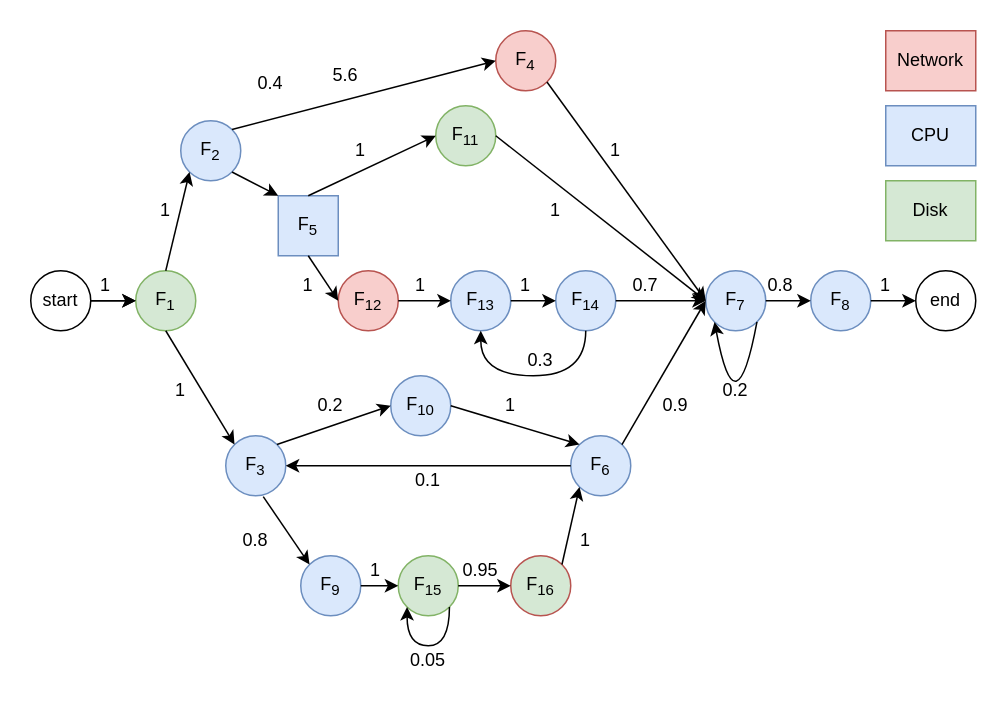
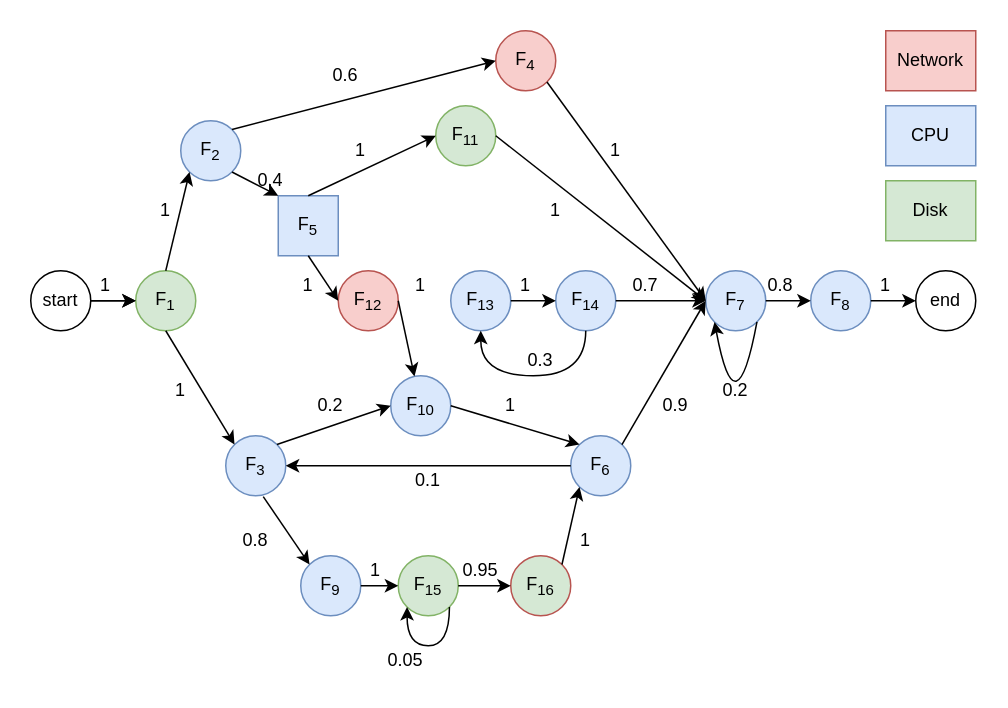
  <mxCell id="0" />
  <mxCell id="1" parent="0" />
  <mxCell id="2" value="F&lt;sub&gt;1&lt;/sub&gt;" style="ellipse;whiteSpace=wrap;html=1;aspect=fixed;fillColor=#d5e8d4;strokeColor=#82b366;" vertex="1" parent="1"><mxGeometry x="90" y="180" width="40" height="40" as="geometry" /></mxCell>
  <mxCell id="3" value="" style="edgeStyle=orthogonalEdgeStyle;rounded=0;orthogonalLoop=1;jettySize=auto;html=1;" edge="1" parent="1" source="5" target="2"><mxGeometry relative="1" as="geometry" /></mxCell>
  <mxCell id="4" value="" style="rounded=0;orthogonalLoop=1;jettySize=auto;html=1;" edge="1" parent="1" source="5" target="2"><mxGeometry relative="1" as="geometry" /></mxCell>
  <mxCell id="5" value="start" style="ellipse;whiteSpace=wrap;html=1;aspect=fixed;" vertex="1" parent="1"><mxGeometry x="20" y="180" width="40" height="40" as="geometry" /></mxCell>
  <mxCell id="6" value="F&lt;sub&gt;2&lt;/sub&gt;" style="ellipse;whiteSpace=wrap;html=1;aspect=fixed;fillColor=#dae8fc;strokeColor=#6c8ebf;" vertex="1" parent="1"><mxGeometry x="120" y="80" width="40" height="40" as="geometry" /></mxCell>
  <mxCell id="7" value="F&lt;sub&gt;4&lt;/sub&gt;" style="ellipse;whiteSpace=wrap;html=1;aspect=fixed;fillColor=#f8cecc;strokeColor=#b85450;" vertex="1" parent="1"><mxGeometry x="330" y="20" width="40" height="40" as="geometry" /></mxCell>
  <mxCell id="8" value="F&lt;sub&gt;11&lt;/sub&gt;" style="ellipse;whiteSpace=wrap;html=1;aspect=fixed;fillColor=#d5e8d4;strokeColor=#82b366;" vertex="1" parent="1"><mxGeometry x="290" y="70" width="40" height="40" as="geometry" /></mxCell>
  <mxCell id="9" value="F&lt;sub&gt;5&lt;/sub&gt;" style="whiteSpace=wrap;html=1;aspect=fixed;fillColor=#dae8fc;strokeColor=#6c8ebf;rounded=0;" vertex="1" parent="1"><mxGeometry x="185" y="130" width="40" height="40" as="geometry" /></mxCell>
  <mxCell id="10" value="F&lt;sub&gt;12&lt;/sub&gt;" style="ellipse;whiteSpace=wrap;html=1;aspect=fixed;fillColor=#f8cecc;strokeColor=#b85450;" vertex="1" parent="1"><mxGeometry x="225" y="180" width="40" height="40" as="geometry" /></mxCell>
  <mxCell id="11" value="F&lt;sub&gt;13&lt;/sub&gt;" style="ellipse;whiteSpace=wrap;html=1;aspect=fixed;fillColor=#dae8fc;strokeColor=#6c8ebf;" vertex="1" parent="1"><mxGeometry x="300" y="180" width="40" height="40" as="geometry" /></mxCell>
  <mxCell id="12" value="F&lt;sub&gt;14&lt;/sub&gt;" style="ellipse;whiteSpace=wrap;html=1;aspect=fixed;fillColor=#dae8fc;strokeColor=#6c8ebf;" vertex="1" parent="1"><mxGeometry x="370" y="180" width="40" height="40" as="geometry" /></mxCell>
  <mxCell id="13" value="F&lt;sub&gt;7&lt;/sub&gt;" style="ellipse;whiteSpace=wrap;html=1;aspect=fixed;fillColor=#dae8fc;strokeColor=#6c8ebf;" vertex="1" parent="1"><mxGeometry x="470" y="180" width="40" height="40" as="geometry" /></mxCell>
  <mxCell id="14" value="F&lt;sub&gt;8&lt;/sub&gt;" style="ellipse;whiteSpace=wrap;html=1;aspect=fixed;fillColor=#dae8fc;strokeColor=#6c8ebf;" vertex="1" parent="1"><mxGeometry x="540" y="180" width="40" height="40" as="geometry" /></mxCell>
  <mxCell id="15" value="end" style="ellipse;whiteSpace=wrap;html=1;aspect=fixed;" vertex="1" parent="1"><mxGeometry x="610" y="180" width="40" height="40" as="geometry" /></mxCell>
  <mxCell id="16" value="F&lt;sub&gt;3&lt;/sub&gt;" style="ellipse;whiteSpace=wrap;html=1;aspect=fixed;fillColor=#dae8fc;strokeColor=#6c8ebf;" vertex="1" parent="1"><mxGeometry x="150" y="290" width="40" height="40" as="geometry" /></mxCell>
  <mxCell id="17" value="F&lt;sub&gt;10&lt;/sub&gt;" style="ellipse;whiteSpace=wrap;html=1;aspect=fixed;fillColor=#dae8fc;strokeColor=#6c8ebf;" vertex="1" parent="1"><mxGeometry x="260" y="250" width="40" height="40" as="geometry" /></mxCell>
  <mxCell id="18" value="F&lt;sub&gt;9&lt;/sub&gt;" style="ellipse;whiteSpace=wrap;html=1;aspect=fixed;fillColor=#dae8fc;strokeColor=#6c8ebf;" vertex="1" parent="1"><mxGeometry x="200" y="370" width="40" height="40" as="geometry" /></mxCell>
  <mxCell id="19" value="F&lt;sub&gt;6&lt;/sub&gt;" style="ellipse;whiteSpace=wrap;html=1;aspect=fixed;fillColor=#dae8fc;strokeColor=#6c8ebf;" vertex="1" parent="1"><mxGeometry x="380" y="290" width="40" height="40" as="geometry" /></mxCell>
  <mxCell id="20" value="F&lt;sub&gt;15&lt;/sub&gt;" style="ellipse;whiteSpace=wrap;html=1;aspect=fixed;fillColor=#d5e8d4;strokeColor=#82b366;" vertex="1" parent="1"><mxGeometry x="265" y="370" width="40" height="40" as="geometry" /></mxCell>
  <mxCell id="21" value="F&lt;sub&gt;16&lt;/sub&gt;" style="ellipse;whiteSpace=wrap;html=1;aspect=fixed;fillColor=#d5e8d4;strokeColor=#b85450;" vertex="1" parent="1"><mxGeometry x="340" y="370" width="40" height="40" as="geometry" /></mxCell>
  <mxCell id="22" value="" style="rounded=0;orthogonalLoop=1;jettySize=auto;html=1;entryX=0;entryY=1;entryDx=0;entryDy=0;exitX=0.5;exitY=0;exitDx=0;exitDy=0;" edge="1" parent="1" source="2" target="6"><mxGeometry relative="1" as="geometry"><mxPoint x="-30" y="210" as="sourcePoint" /><mxPoint x="10" y="210" as="targetPoint" /></mxGeometry></mxCell>
  <mxCell id="23" value="" style="rounded=0;orthogonalLoop=1;jettySize=auto;html=1;entryX=0;entryY=0;entryDx=0;entryDy=0;exitX=0.5;exitY=1;exitDx=0;exitDy=0;" edge="1" parent="1" source="2" target="16"><mxGeometry relative="1" as="geometry"><mxPoint x="30" y="190" as="sourcePoint" /><mxPoint x="75.858" y="114.142" as="targetPoint" /></mxGeometry></mxCell>
  <mxCell id="24" value="" style="rounded=0;orthogonalLoop=1;jettySize=auto;html=1;entryX=0;entryY=0;entryDx=0;entryDy=0;exitX=0.625;exitY=1.014;exitDx=0;exitDy=0;exitPerimeter=0;" edge="1" parent="1" source="16" target="18"><mxGeometry relative="1" as="geometry"><mxPoint x="30" y="230" as="sourcePoint" /><mxPoint x="60" y="310" as="targetPoint" /></mxGeometry></mxCell>
  <mxCell id="25" value="" style="rounded=0;orthogonalLoop=1;jettySize=auto;html=1;entryX=0;entryY=0.5;entryDx=0;entryDy=0;exitX=1;exitY=0.5;exitDx=0;exitDy=0;" edge="1" parent="1" source="18" target="20"><mxGeometry relative="1" as="geometry"><mxPoint x="74.142" y="344.142" as="sourcePoint" /><mxPoint x="110" y="400" as="targetPoint" /></mxGeometry></mxCell>
  <mxCell id="26" value="" style="rounded=0;orthogonalLoop=1;jettySize=auto;html=1;entryX=0;entryY=0.5;entryDx=0;entryDy=0;exitX=1;exitY=0.5;exitDx=0;exitDy=0;" edge="1" parent="1" source="20" target="21"><mxGeometry relative="1" as="geometry"><mxPoint x="150" y="400" as="sourcePoint" /><mxPoint x="220" y="400" as="targetPoint" /></mxGeometry></mxCell>
  <mxCell id="27" value="" style="rounded=0;orthogonalLoop=1;jettySize=auto;html=1;entryX=0;entryY=1;entryDx=0;entryDy=0;exitX=1;exitY=0;exitDx=0;exitDy=0;" edge="1" parent="1" source="21" target="19"><mxGeometry relative="1" as="geometry"><mxPoint x="260" y="400" as="sourcePoint" /><mxPoint x="315" y="390" as="targetPoint" /></mxGeometry></mxCell>
  <mxCell id="28" value="" style="rounded=0;orthogonalLoop=1;jettySize=auto;html=1;entryX=0;entryY=0;entryDx=0;entryDy=0;exitX=1;exitY=0.5;exitDx=0;exitDy=0;" edge="1" parent="1" source="17" target="19"><mxGeometry relative="1" as="geometry"><mxPoint x="240.002" y="329.998" as="sourcePoint" /><mxPoint x="266.718" y="288.282" as="targetPoint" /></mxGeometry></mxCell>
  <mxCell id="29" value="" style="rounded=0;orthogonalLoop=1;jettySize=auto;html=1;entryX=0;entryY=0.5;entryDx=0;entryDy=0;exitX=1;exitY=1;exitDx=0;exitDy=0;" edge="1" parent="1" source="7" target="13"><mxGeometry relative="1" as="geometry"><mxPoint x="320.002" y="261.718" as="sourcePoint" /><mxPoint x="346.718" y="220.002" as="targetPoint" /></mxGeometry></mxCell>
  <mxCell id="30" value="" style="rounded=0;orthogonalLoop=1;jettySize=auto;html=1;entryX=0;entryY=0.5;entryDx=0;entryDy=0;exitX=1;exitY=0.5;exitDx=0;exitDy=0;" edge="1" parent="1" source="12" target="13"><mxGeometry relative="1" as="geometry"><mxPoint x="234.142" y="34.142" as="sourcePoint" /><mxPoint x="485.858" y="195.858" as="targetPoint" /></mxGeometry></mxCell>
  <mxCell id="31" value="" style="rounded=0;orthogonalLoop=1;jettySize=auto;html=1;entryX=0;entryY=0.5;entryDx=0;entryDy=0;exitX=1;exitY=0.5;exitDx=0;exitDy=0;" edge="1" parent="1" source="11" target="12"><mxGeometry relative="1" as="geometry"><mxPoint x="400" y="230" as="sourcePoint" /><mxPoint x="460" y="230" as="targetPoint" /></mxGeometry></mxCell>
- <mxCell id="32" value="" style="rounded=0;orthogonalLoop=1;jettySize=auto;html=1;entryX=0;entryY=0.5;entryDx=0;entryDy=0;exitX=1;exitY=0.5;exitDx=0;exitDy=0;" edge="1" parent="1" source="10" target="11"><mxGeometry relative="1" as="geometry"><mxPoint x="350" y="210" as="sourcePoint" /><mxPoint x="380" y="210" as="targetPoint" /></mxGeometry></mxCell>
+ <mxCell id="32" value="" style="rounded=0;orthogonalLoop=1;jettySize=auto;html=1;exitX=1;exitY=0.5;exitDx=0;exitDy=0;" edge="1" parent="1" source="10" target="17"><mxGeometry relative="1" as="geometry"><mxPoint x="350" y="210" as="sourcePoint" /><mxPoint x="380" y="210" as="targetPoint" /></mxGeometry></mxCell>
  <mxCell id="33" value="" style="rounded=0;orthogonalLoop=1;jettySize=auto;html=1;entryX=0;entryY=0.5;entryDx=0;entryDy=0;exitX=1;exitY=0.5;exitDx=0;exitDy=0;" edge="1" parent="1" source="8" target="13"><mxGeometry relative="1" as="geometry"><mxPoint x="280" y="140" as="sourcePoint" /><mxPoint x="310" y="140" as="targetPoint" /></mxGeometry></mxCell>
  <mxCell id="34" value="" style="rounded=0;orthogonalLoop=1;jettySize=auto;html=1;entryX=0;entryY=0.5;entryDx=0;entryDy=0;exitX=0.5;exitY=1;exitDx=0;exitDy=0;" edge="1" parent="1" source="9" target="10"><mxGeometry relative="1" as="geometry"><mxPoint x="230" y="110" as="sourcePoint" /><mxPoint x="480" y="210" as="targetPoint" /></mxGeometry></mxCell>
  <mxCell id="35" value="" style="rounded=0;orthogonalLoop=1;jettySize=auto;html=1;entryX=0;entryY=0;entryDx=0;entryDy=0;exitX=1;exitY=1;exitDx=0;exitDy=0;" edge="1" parent="1" source="6" target="9"><mxGeometry relative="1" as="geometry"><mxPoint x="139.142" y="189.142" as="sourcePoint" /><mxPoint x="160.858" y="210.858" as="targetPoint" /></mxGeometry></mxCell>
  <mxCell id="36" value="" style="rounded=0;orthogonalLoop=1;jettySize=auto;html=1;entryX=0;entryY=0.5;entryDx=0;entryDy=0;exitX=1;exitY=0;exitDx=0;exitDy=0;" edge="1" parent="1" source="6" target="7"><mxGeometry relative="1" as="geometry"><mxPoint x="104.142" y="114.142" as="sourcePoint" /><mxPoint x="185.858" y="145.858" as="targetPoint" /></mxGeometry></mxCell>
  <mxCell id="37" value="" style="rounded=0;orthogonalLoop=1;jettySize=auto;html=1;entryX=0;entryY=0.5;entryDx=0;entryDy=0;exitX=0.5;exitY=0;exitDx=0;exitDy=0;" edge="1" parent="1" source="9" target="8"><mxGeometry relative="1" as="geometry"><mxPoint x="114.142" y="124.142" as="sourcePoint" /><mxPoint x="195.858" y="155.858" as="targetPoint" /></mxGeometry></mxCell>
  <mxCell id="38" value="" style="rounded=0;orthogonalLoop=1;jettySize=auto;html=1;entryX=0;entryY=0.5;entryDx=0;entryDy=0;exitX=1;exitY=0;exitDx=0;exitDy=0;" edge="1" parent="1" source="16" target="17"><mxGeometry relative="1" as="geometry"><mxPoint x="110.002" y="320.002" as="sourcePoint" /><mxPoint x="191.718" y="351.718" as="targetPoint" /></mxGeometry></mxCell>
  <mxCell id="39" value="" style="rounded=0;orthogonalLoop=1;jettySize=auto;html=1;entryX=0;entryY=0.5;entryDx=0;entryDy=0;exitX=1;exitY=0.5;exitDx=0;exitDy=0;" edge="1" parent="1" source="13" target="14"><mxGeometry relative="1" as="geometry"><mxPoint x="540.002" y="304.142" as="sourcePoint" /><mxPoint x="621.718" y="335.858" as="targetPoint" /></mxGeometry></mxCell>
  <mxCell id="40" value="" style="rounded=0;orthogonalLoop=1;jettySize=auto;html=1;entryX=0;entryY=0.5;entryDx=0;entryDy=0;exitX=1;exitY=0.5;exitDx=0;exitDy=0;" edge="1" parent="1" source="14" target="15"><mxGeometry relative="1" as="geometry"><mxPoint x="598.282" y="290.002" as="sourcePoint" /><mxPoint x="679.998" y="321.718" as="targetPoint" /></mxGeometry></mxCell>
  <mxCell id="41" value="" style="rounded=0;orthogonalLoop=1;jettySize=auto;html=1;entryX=0;entryY=0.5;entryDx=0;entryDy=0;exitX=1;exitY=0;exitDx=0;exitDy=0;" edge="1" parent="1" source="19" target="13"><mxGeometry relative="1" as="geometry"><mxPoint x="295" y="245" as="sourcePoint" /><mxPoint x="470" y="295" as="targetPoint" /></mxGeometry></mxCell>
  <mxCell id="42" value="" style="rounded=0;orthogonalLoop=1;jettySize=auto;html=1;entryX=1;entryY=0.5;entryDx=0;entryDy=0;exitX=0;exitY=0.5;exitDx=0;exitDy=0;" edge="1" parent="1" source="19" target="16"><mxGeometry relative="1" as="geometry"><mxPoint x="210" y="330" as="sourcePoint" /><mxPoint x="390" y="320" as="targetPoint" /></mxGeometry></mxCell>
  <mxCell id="43" value="" style="html=1;rounded=0;edgeStyle=orthogonalEdgeStyle;exitX=1;exitY=1;exitDx=0;exitDy=0;entryX=0;entryY=1;entryDx=0;entryDy=0;curved=1;" edge="1" parent="1" source="13" target="13"><mxGeometry width="100" relative="1" as="geometry"><mxPoint x="550" y="280" as="sourcePoint" /><mxPoint x="480" y="230" as="targetPoint" /><Array as="points"><mxPoint x="490" y="290" /></Array></mxGeometry></mxCell>
  <mxCell id="44" value="0.2" style="text;html=1;strokeColor=none;fillColor=none;align=center;verticalAlign=middle;whiteSpace=wrap;rounded=0;" vertex="1" parent="1"><mxGeometry x="470" y="250" width="40" height="20" as="geometry" /></mxCell>
  <mxCell id="45" value="" style="html=1;rounded=0;edgeStyle=orthogonalEdgeStyle;exitX=0.5;exitY=1;exitDx=0;exitDy=0;entryX=0.5;entryY=1;entryDx=0;entryDy=0;curved=1;" edge="1" parent="1" source="12" target="11"><mxGeometry width="100" relative="1" as="geometry"><mxPoint x="380.002" y="222.082" as="sourcePoint" /><mxPoint x="351.718" y="222.082" as="targetPoint" /><Array as="points"><mxPoint x="390" y="250" /><mxPoint x="320" y="250" /></Array></mxGeometry></mxCell>
  <mxCell id="46" value="1" style="text;html=1;strokeColor=none;fillColor=none;align=center;verticalAlign=middle;whiteSpace=wrap;rounded=0;" vertex="1" parent="1"><mxGeometry x="50" y="180" width="40" height="20" as="geometry" /></mxCell>
  <mxCell id="47" value="1" style="text;html=1;strokeColor=none;fillColor=none;align=center;verticalAlign=middle;whiteSpace=wrap;rounded=0;" vertex="1" parent="1"><mxGeometry x="100" y="250" width="40" height="20" as="geometry" /></mxCell>
  <mxCell id="48" value="1" style="text;html=1;strokeColor=none;fillColor=none;align=center;verticalAlign=middle;whiteSpace=wrap;rounded=0;" vertex="1" parent="1"><mxGeometry x="90" y="130" width="40" height="20" as="geometry" /></mxCell>
- <mxCell id="49" value="5.6" style="text;html=1;strokeColor=none;fillColor=none;align=center;verticalAlign=middle;whiteSpace=wrap;rounded=0;" vertex="1" parent="1"><mxGeometry x="210" y="40" width="40" height="20" as="geometry" /></mxCell>
- <mxCell id="50" value="0.4" style="text;html=1;strokeColor=none;fillColor=none;align=center;verticalAlign=middle;whiteSpace=wrap;rounded=0;" vertex="1" parent="1"><mxGeometry x="160" y="45" width="40" height="20" as="geometry" /></mxCell>
+ <mxCell id="49" value="0.6" style="text;html=1;strokeColor=none;fillColor=none;align=center;verticalAlign=middle;whiteSpace=wrap;rounded=0;" vertex="1" parent="1"><mxGeometry x="210" y="40" width="40" height="20" as="geometry" /></mxCell>
+ <mxCell id="50" value="0.4" style="text;html=1;strokeColor=none;fillColor=none;align=center;verticalAlign=middle;whiteSpace=wrap;rounded=0;" vertex="1" parent="1"><mxGeometry x="160" y="110" width="40" height="20" as="geometry" /></mxCell>
  <mxCell id="51" value="1" style="text;html=1;strokeColor=none;fillColor=none;align=center;verticalAlign=middle;whiteSpace=wrap;rounded=0;" vertex="1" parent="1"><mxGeometry x="220" y="90" width="40" height="20" as="geometry" /></mxCell>
  <mxCell id="52" value="1" style="text;html=1;strokeColor=none;fillColor=none;align=center;verticalAlign=middle;whiteSpace=wrap;rounded=0;" vertex="1" parent="1"><mxGeometry x="185" y="180" width="40" height="20" as="geometry" /></mxCell>
  <mxCell id="53" value="1" style="text;html=1;strokeColor=none;fillColor=none;align=center;verticalAlign=middle;whiteSpace=wrap;rounded=0;" vertex="1" parent="1"><mxGeometry x="260" y="180" width="40" height="20" as="geometry" /></mxCell>
  <mxCell id="54" value="1" style="text;html=1;strokeColor=none;fillColor=none;align=center;verticalAlign=middle;whiteSpace=wrap;rounded=0;" vertex="1" parent="1"><mxGeometry x="330" y="180" width="40" height="20" as="geometry" /></mxCell>
  <mxCell id="55" value="0.7" style="text;html=1;strokeColor=none;fillColor=none;align=center;verticalAlign=middle;whiteSpace=wrap;rounded=0;" vertex="1" parent="1"><mxGeometry x="410" y="180" width="40" height="20" as="geometry" /></mxCell>
  <mxCell id="56" value="0.3" style="text;html=1;strokeColor=none;fillColor=none;align=center;verticalAlign=middle;whiteSpace=wrap;rounded=0;" vertex="1" parent="1"><mxGeometry x="340" y="230" width="40" height="20" as="geometry" /></mxCell>
  <mxCell id="57" value="1" style="text;html=1;strokeColor=none;fillColor=none;align=center;verticalAlign=middle;whiteSpace=wrap;rounded=0;" vertex="1" parent="1"><mxGeometry x="390" y="90" width="40" height="20" as="geometry" /></mxCell>
  <mxCell id="58" value="1" style="text;html=1;strokeColor=none;fillColor=none;align=center;verticalAlign=middle;whiteSpace=wrap;rounded=0;" vertex="1" parent="1"><mxGeometry x="350" y="130" width="40" height="20" as="geometry" /></mxCell>
  <mxCell id="59" value="0.8" style="text;html=1;strokeColor=none;fillColor=none;align=center;verticalAlign=middle;whiteSpace=wrap;rounded=0;" vertex="1" parent="1"><mxGeometry x="500" y="180" width="40" height="20" as="geometry" /></mxCell>
  <mxCell id="60" value="1" style="text;html=1;strokeColor=none;fillColor=none;align=center;verticalAlign=middle;whiteSpace=wrap;rounded=0;" vertex="1" parent="1"><mxGeometry x="570" y="180" width="40" height="20" as="geometry" /></mxCell>
  <mxCell id="61" value="0.9" style="text;html=1;strokeColor=none;fillColor=none;align=center;verticalAlign=middle;whiteSpace=wrap;rounded=0;" vertex="1" parent="1"><mxGeometry x="430" y="260" width="40" height="20" as="geometry" /></mxCell>
  <mxCell id="62" value="1" style="text;html=1;strokeColor=none;fillColor=none;align=center;verticalAlign=middle;whiteSpace=wrap;rounded=0;" vertex="1" parent="1"><mxGeometry x="370" y="350" width="40" height="20" as="geometry" /></mxCell>
  <mxCell id="63" value="0.1" style="text;html=1;strokeColor=none;fillColor=none;align=center;verticalAlign=middle;whiteSpace=wrap;rounded=0;" vertex="1" parent="1"><mxGeometry x="265" y="310" width="40" height="20" as="geometry" /></mxCell>
  <mxCell id="64" value="&lt;div&gt;1&lt;/div&gt;" style="text;html=1;strokeColor=none;fillColor=none;align=center;verticalAlign=middle;whiteSpace=wrap;rounded=0;" vertex="1" parent="1"><mxGeometry x="320" y="260" width="40" height="20" as="geometry" /></mxCell>
  <mxCell id="65" value="0.2" style="text;html=1;strokeColor=none;fillColor=none;align=center;verticalAlign=middle;whiteSpace=wrap;rounded=0;" vertex="1" parent="1"><mxGeometry x="200" y="260" width="40" height="20" as="geometry" /></mxCell>
  <mxCell id="66" value="0.8" style="text;html=1;strokeColor=none;fillColor=none;align=center;verticalAlign=middle;whiteSpace=wrap;rounded=0;" vertex="1" parent="1"><mxGeometry x="150" y="350" width="40" height="20" as="geometry" /></mxCell>
  <mxCell id="67" value="1" style="text;html=1;strokeColor=none;fillColor=none;align=center;verticalAlign=middle;whiteSpace=wrap;rounded=0;" vertex="1" parent="1"><mxGeometry x="230" y="370" width="40" height="20" as="geometry" /></mxCell>
  <mxCell id="68" value="0.95" style="text;html=1;strokeColor=none;fillColor=none;align=center;verticalAlign=middle;whiteSpace=wrap;rounded=0;" vertex="1" parent="1"><mxGeometry x="300" y="370" width="40" height="20" as="geometry" /></mxCell>
  <mxCell id="69" value="" style="html=1;rounded=0;edgeStyle=orthogonalEdgeStyle;exitX=1;exitY=1;exitDx=0;exitDy=0;entryX=0;entryY=1;entryDx=0;entryDy=0;curved=1;" edge="1" parent="1" source="20" target="20"><mxGeometry width="100" relative="1" as="geometry"><mxPoint x="319.97" y="430" as="sourcePoint" /><mxPoint x="249.97" y="430" as="targetPoint" /><Array as="points"><mxPoint x="299" y="430" /><mxPoint x="271" y="430" /></Array></mxGeometry></mxCell>
- <mxCell id="70" value="0.05" style="text;html=1;strokeColor=none;fillColor=none;align=center;verticalAlign=middle;whiteSpace=wrap;rounded=0;" vertex="1" parent="1"><mxGeometry x="265" y="430" width="40" height="20" as="geometry" /></mxCell>
+ <mxCell id="70" value="0.05" style="text;html=1;strokeColor=none;fillColor=none;align=center;verticalAlign=middle;whiteSpace=wrap;rounded=0;" vertex="1" parent="1"><mxGeometry x="250" y="430" width="40" height="20" as="geometry" /></mxCell>
  <mxCell id="71" value="CPU" style="rounded=0;whiteSpace=wrap;html=1;fillColor=#dae8fc;strokeColor=#6c8ebf;" vertex="1" parent="1"><mxGeometry x="590" y="70" width="60" height="40" as="geometry" /></mxCell>
  <mxCell id="72" value="Disk" style="rounded=0;whiteSpace=wrap;html=1;fillColor=#d5e8d4;strokeColor=#82b366;" vertex="1" parent="1"><mxGeometry x="590" y="120" width="60" height="40" as="geometry" /></mxCell>
  <mxCell id="73" value="Network" style="rounded=0;whiteSpace=wrap;html=1;fillColor=#f8cecc;strokeColor=#b85450;" vertex="1" parent="1"><mxGeometry x="590" y="20" width="60" height="40" as="geometry" /></mxCell>
